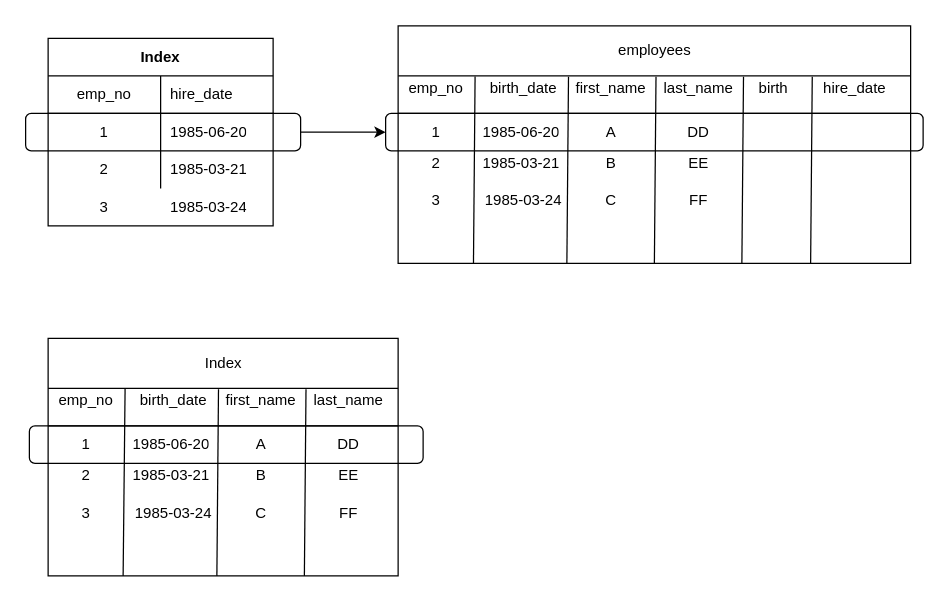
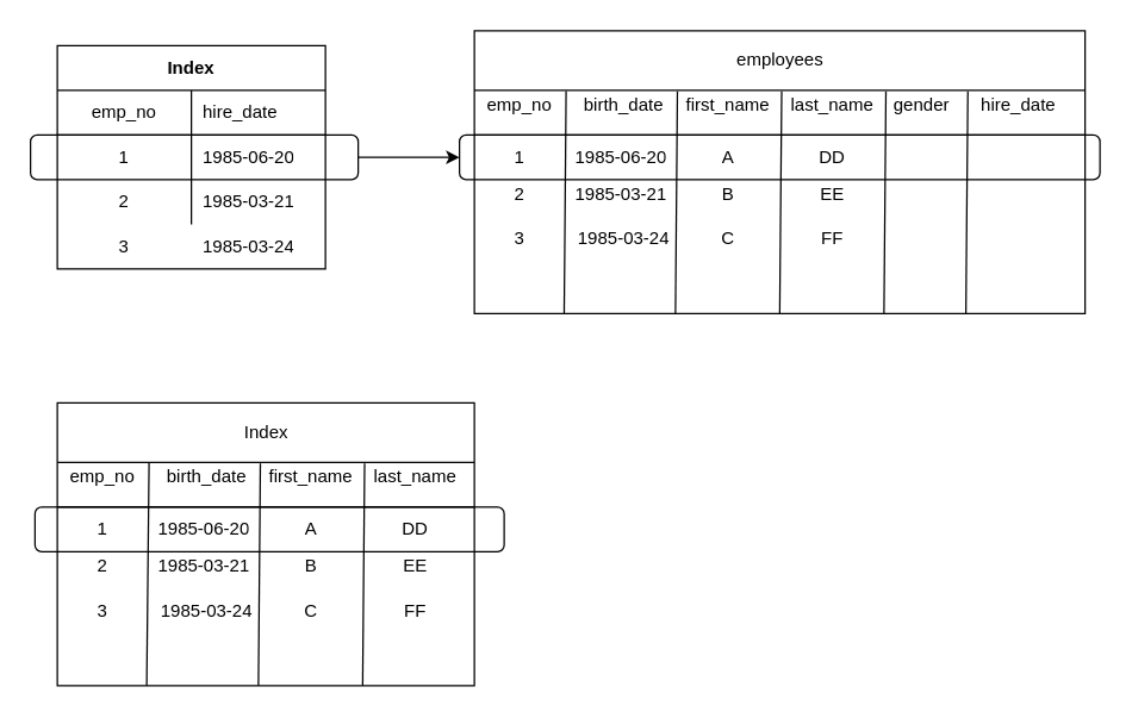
  <mxCell id="0" />
  <mxCell id="1" parent="0" />
  <mxCell id="2" value="Index" style="shape=table;html=1;whiteSpace=wrap;startSize=30;container=1;collapsible=0;childLayout=tableLayout;fixedRows=1;rowLines=0;fontStyle=1;align=center;" vertex="1" parent="1"><mxGeometry x="38" y="30" width="180" height="150" as="geometry" /></mxCell>
  <mxCell id="3" value="" style="shape=partialRectangle;html=1;whiteSpace=wrap;collapsible=0;dropTarget=0;pointerEvents=0;fillColor=none;top=0;left=0;bottom=1;right=0;points=[[0,0.5],[1,0.5]];portConstraint=eastwest;" vertex="1" parent="2"><mxGeometry y="30" width="180" height="30" as="geometry" /></mxCell>
  <mxCell id="4" value="emp_no" style="shape=partialRectangle;html=1;whiteSpace=wrap;connectable=0;fillColor=none;top=0;left=0;bottom=0;right=0;overflow=hidden;" vertex="1" parent="3"><mxGeometry width="90" height="30" as="geometry" /></mxCell>
  <mxCell id="5" value="hire_date" style="shape=partialRectangle;html=1;whiteSpace=wrap;connectable=0;fillColor=none;top=0;left=0;bottom=0;right=0;align=left;spacingLeft=6;overflow=hidden;" vertex="1" parent="3"><mxGeometry x="90" width="90" height="30" as="geometry" /></mxCell>
  <mxCell id="6" value="" style="shape=partialRectangle;html=1;whiteSpace=wrap;collapsible=0;dropTarget=0;pointerEvents=0;fillColor=none;top=0;left=0;bottom=0;right=0;points=[[0,0.5],[1,0.5]];portConstraint=eastwest;" vertex="1" parent="2"><mxGeometry y="60" width="180" height="30" as="geometry" /></mxCell>
  <mxCell id="7" value="1" style="shape=partialRectangle;html=1;whiteSpace=wrap;connectable=0;fillColor=none;top=0;left=0;bottom=0;right=0;overflow=hidden;" vertex="1" parent="6"><mxGeometry width="90" height="30" as="geometry" /></mxCell>
  <mxCell id="8" value="1985-06-20" style="shape=partialRectangle;html=1;whiteSpace=wrap;connectable=0;fillColor=none;top=0;left=0;bottom=0;right=0;align=left;spacingLeft=6;overflow=hidden;" vertex="1" parent="6"><mxGeometry x="90" width="90" height="30" as="geometry" /></mxCell>
  <mxCell id="9" value="" style="shape=partialRectangle;html=1;whiteSpace=wrap;collapsible=0;dropTarget=0;pointerEvents=0;fillColor=none;top=0;left=0;bottom=0;right=0;points=[[0,0.5],[1,0.5]];portConstraint=eastwest;" vertex="1" parent="2"><mxGeometry y="90" width="180" height="30" as="geometry" /></mxCell>
  <mxCell id="10" value="2" style="shape=partialRectangle;html=1;whiteSpace=wrap;connectable=0;fillColor=none;top=0;left=0;bottom=0;right=0;overflow=hidden;" vertex="1" parent="9"><mxGeometry width="90" height="30" as="geometry" /></mxCell>
  <mxCell id="11" value="1985-03-21" style="shape=partialRectangle;html=1;whiteSpace=wrap;connectable=0;fillColor=none;top=0;left=0;bottom=0;right=0;align=left;spacingLeft=6;overflow=hidden;" vertex="1" parent="9"><mxGeometry x="90" width="90" height="30" as="geometry" /></mxCell>
  <mxCell id="12" value="" style="shape=partialRectangle;html=1;whiteSpace=wrap;collapsible=0;dropTarget=0;pointerEvents=0;fillColor=none;top=0;left=0;bottom=0;right=0;points=[[0,0.5],[1,0.5]];portConstraint=eastwest;" vertex="1" parent="1"><mxGeometry x="38" y="150" width="180" height="30" as="geometry" /></mxCell>
  <mxCell id="13" value="3" style="shape=partialRectangle;html=1;whiteSpace=wrap;connectable=0;fillColor=none;top=0;left=0;bottom=0;right=0;overflow=hidden;" vertex="1" parent="12"><mxGeometry width="90" height="30" as="geometry" /></mxCell>
  <mxCell id="14" value="1985-03-24" style="shape=partialRectangle;html=1;whiteSpace=wrap;connectable=0;fillColor=none;top=0;left=0;bottom=0;right=0;align=left;spacingLeft=6;overflow=hidden;" vertex="1" parent="12"><mxGeometry x="90" width="90" height="30" as="geometry" /></mxCell>
  <mxCell id="15" value="" style="whiteSpace=wrap;html=1;" vertex="1" parent="1"><mxGeometry x="318" y="20" width="410" height="190" as="geometry" /></mxCell>
  <mxCell id="16" value="" style="endArrow=none;html=1;exitX=0;exitY=0.25;exitDx=0;exitDy=0;" edge="1" parent="1"><mxGeometry width="50" height="50" relative="1" as="geometry"><mxPoint x="318" y="60" as="sourcePoint" /><mxPoint x="728" y="60" as="targetPoint" /><Array as="points"><mxPoint x="488" y="60" /></Array></mxGeometry></mxCell>
  <mxCell id="17" value="employees" style="text;html=1;align=center;verticalAlign=middle;resizable=0;points=[];autosize=1;" vertex="1" parent="1"><mxGeometry x="488" y="30" width="70" height="20" as="geometry" /></mxCell>
  <mxCell id="18" value="emp_no" style="text;html=1;align=center;verticalAlign=middle;resizable=0;points=[];autosize=1;" vertex="1" parent="1"><mxGeometry x="318" y="60" width="60" height="20" as="geometry" /></mxCell>
  <mxCell id="19" value="birth_date" style="text;html=1;align=center;verticalAlign=middle;resizable=0;points=[];autosize=1;" vertex="1" parent="1"><mxGeometry x="383" y="60" width="70" height="20" as="geometry" /></mxCell>
  <mxCell id="20" value="first_name" style="text;html=1;align=center;verticalAlign=middle;resizable=0;points=[];autosize=1;" vertex="1" parent="1"><mxGeometry x="453" y="60" width="70" height="20" as="geometry" /></mxCell>
  <mxCell id="21" value="last_name" style="text;html=1;align=center;verticalAlign=middle;resizable=0;points=[];autosize=1;" vertex="1" parent="1"><mxGeometry x="523" y="60" width="70" height="20" as="geometry" /></mxCell>
- <mxCell id="22" value="birth" style="text;html=1;align=center;verticalAlign=middle;resizable=0;points=[];autosize=1;" vertex="1" parent="1"><mxGeometry x="593" y="60" width="50" height="20" as="geometry" /></mxCell>
+ <mxCell id="22" value="gender" style="text;html=1;align=center;verticalAlign=middle;resizable=0;points=[];autosize=1;" vertex="1" parent="1"><mxGeometry x="593" y="60" width="50" height="20" as="geometry" /></mxCell>
  <mxCell id="23" value="hire_date" style="text;html=1;align=center;verticalAlign=middle;resizable=0;points=[];autosize=1;" vertex="1" parent="1"><mxGeometry x="648" y="60" width="70" height="20" as="geometry" /></mxCell>
  <mxCell id="24" value="" style="endArrow=none;html=1;entryX=-0.049;entryY=0.024;entryDx=0;entryDy=0;entryPerimeter=0;exitX=0.147;exitY=0.999;exitDx=0;exitDy=0;exitPerimeter=0;" edge="1" parent="1" source="15" target="19"><mxGeometry width="50" height="50" relative="1" as="geometry"><mxPoint x="498" y="230" as="sourcePoint" /><mxPoint x="548" y="180" as="targetPoint" /></mxGeometry></mxCell>
  <mxCell id="25" value="" style="endArrow=none;html=1;entryX=-0.049;entryY=0.024;entryDx=0;entryDy=0;entryPerimeter=0;exitX=0.147;exitY=0.999;exitDx=0;exitDy=0;exitPerimeter=0;" edge="1" parent="1"><mxGeometry width="50" height="50" relative="1" as="geometry"><mxPoint x="453" y="210" as="sourcePoint" /><mxPoint x="454.3" y="60.67" as="targetPoint" /></mxGeometry></mxCell>
  <mxCell id="26" value="" style="endArrow=none;html=1;entryX=-0.049;entryY=0.024;entryDx=0;entryDy=0;entryPerimeter=0;exitX=0.147;exitY=0.999;exitDx=0;exitDy=0;exitPerimeter=0;" edge="1" parent="1"><mxGeometry width="50" height="50" relative="1" as="geometry"><mxPoint x="523" y="210" as="sourcePoint" /><mxPoint x="524.3" y="60.67" as="targetPoint" /></mxGeometry></mxCell>
  <mxCell id="27" value="" style="endArrow=none;html=1;entryX=-0.049;entryY=0.024;entryDx=0;entryDy=0;entryPerimeter=0;exitX=0.147;exitY=0.999;exitDx=0;exitDy=0;exitPerimeter=0;" edge="1" parent="1"><mxGeometry width="50" height="50" relative="1" as="geometry"><mxPoint x="593" y="210" as="sourcePoint" /><mxPoint x="594.3" y="60.67" as="targetPoint" /></mxGeometry></mxCell>
  <mxCell id="28" value="" style="endArrow=none;html=1;entryX=-0.049;entryY=0.024;entryDx=0;entryDy=0;entryPerimeter=0;exitX=0.147;exitY=0.999;exitDx=0;exitDy=0;exitPerimeter=0;" edge="1" parent="1"><mxGeometry width="50" height="50" relative="1" as="geometry"><mxPoint x="648" y="210" as="sourcePoint" /><mxPoint x="649.3" y="60.67" as="targetPoint" /></mxGeometry></mxCell>
  <mxCell id="29" value="" style="endArrow=none;html=1;exitX=0;exitY=0.25;exitDx=0;exitDy=0;" edge="1" parent="1"><mxGeometry width="50" height="50" relative="1" as="geometry"><mxPoint x="318" y="90" as="sourcePoint" /><mxPoint x="728" y="90" as="targetPoint" /><Array as="points"><mxPoint x="488" y="90" /></Array></mxGeometry></mxCell>
  <mxCell id="30" value="1" style="text;html=1;align=center;verticalAlign=middle;resizable=0;points=[];autosize=1;" vertex="1" parent="1"><mxGeometry x="338" y="95" width="20" height="20" as="geometry" /></mxCell>
  <mxCell id="31" value="2" style="text;html=1;align=center;verticalAlign=middle;resizable=0;points=[];autosize=1;" vertex="1" parent="1"><mxGeometry x="338" y="120" width="20" height="20" as="geometry" /></mxCell>
  <mxCell id="32" value="3" style="text;html=1;align=center;verticalAlign=middle;resizable=0;points=[];autosize=1;" vertex="1" parent="1"><mxGeometry x="338" y="150" width="20" height="20" as="geometry" /></mxCell>
  <mxCell id="33" value="1985-06-20" style="shape=partialRectangle;html=1;whiteSpace=wrap;connectable=0;fillColor=none;top=0;left=0;bottom=0;right=0;align=left;spacingLeft=6;overflow=hidden;" vertex="1" parent="1"><mxGeometry x="378" y="90" width="90" height="30" as="geometry" /></mxCell>
  <mxCell id="34" value="1985-03-21" style="shape=partialRectangle;html=1;whiteSpace=wrap;connectable=0;fillColor=none;top=0;left=0;bottom=0;right=0;align=left;spacingLeft=6;overflow=hidden;" vertex="1" parent="1"><mxGeometry x="378" y="115" width="90" height="30" as="geometry" /></mxCell>
  <mxCell id="35" value="&lt;span style=&quot;text-align: left&quot;&gt;1985-03-24&lt;/span&gt;" style="text;html=1;align=center;verticalAlign=middle;resizable=0;points=[];autosize=1;" vertex="1" parent="1"><mxGeometry x="378" y="150" width="80" height="20" as="geometry" /></mxCell>
  <mxCell id="36" value="A" style="text;html=1;align=center;verticalAlign=middle;resizable=0;points=[];autosize=1;" vertex="1" parent="1"><mxGeometry x="478" y="95" width="20" height="20" as="geometry" /></mxCell>
  <mxCell id="37" value="B" style="text;html=1;align=center;verticalAlign=middle;resizable=0;points=[];autosize=1;" vertex="1" parent="1"><mxGeometry x="478" y="120" width="20" height="20" as="geometry" /></mxCell>
  <mxCell id="38" value="C" style="text;html=1;align=center;verticalAlign=middle;resizable=0;points=[];autosize=1;" vertex="1" parent="1"><mxGeometry x="478" y="150" width="20" height="20" as="geometry" /></mxCell>
  <mxCell id="39" value="DD" style="text;html=1;align=center;verticalAlign=middle;resizable=0;points=[];autosize=1;" vertex="1" parent="1"><mxGeometry x="543" y="95" width="30" height="20" as="geometry" /></mxCell>
  <mxCell id="40" value="EE" style="text;html=1;align=center;verticalAlign=middle;resizable=0;points=[];autosize=1;" vertex="1" parent="1"><mxGeometry x="543" y="120" width="30" height="20" as="geometry" /></mxCell>
  <mxCell id="41" value="FF" style="text;html=1;align=center;verticalAlign=middle;resizable=0;points=[];autosize=1;" vertex="1" parent="1"><mxGeometry x="543" y="150" width="30" height="20" as="geometry" /></mxCell>
  <mxCell id="42" style="edgeStyle=orthogonalEdgeStyle;rounded=0;orthogonalLoop=1;jettySize=auto;html=1;entryX=0;entryY=0.5;entryDx=0;entryDy=0;" edge="1" parent="1" source="43" target="44"><mxGeometry relative="1" as="geometry" /></mxCell>
  <mxCell id="43" value="" style="rounded=1;whiteSpace=wrap;html=1;fillColor=none;" vertex="1" parent="1"><mxGeometry x="20" y="90" width="220" height="30" as="geometry" /></mxCell>
  <mxCell id="44" value="" style="rounded=1;whiteSpace=wrap;html=1;fillColor=none;" vertex="1" parent="1"><mxGeometry x="308" y="90" width="430" height="30" as="geometry" /></mxCell>
  <mxCell id="45" value="" style="whiteSpace=wrap;html=1;" vertex="1" parent="1"><mxGeometry x="38" y="270" width="280" height="190" as="geometry" /></mxCell>
  <mxCell id="46" value="" style="endArrow=none;html=1;exitX=0;exitY=0.25;exitDx=0;exitDy=0;entryX=1.071;entryY=0;entryDx=0;entryDy=0;entryPerimeter=0;" edge="1" parent="1" target="51"><mxGeometry width="50" height="50" relative="1" as="geometry"><mxPoint x="38" y="310" as="sourcePoint" /><mxPoint x="448" y="310" as="targetPoint" /><Array as="points"><mxPoint x="208" y="310" /></Array></mxGeometry></mxCell>
  <mxCell id="47" value="Index" style="text;html=1;align=center;verticalAlign=middle;resizable=0;points=[];autosize=1;" vertex="1" parent="1"><mxGeometry x="158" y="280" width="40" height="20" as="geometry" /></mxCell>
  <mxCell id="48" value="emp_no" style="text;html=1;align=center;verticalAlign=middle;resizable=0;points=[];autosize=1;" vertex="1" parent="1"><mxGeometry x="38" y="310" width="60" height="20" as="geometry" /></mxCell>
  <mxCell id="49" value="birth_date" style="text;html=1;align=center;verticalAlign=middle;resizable=0;points=[];autosize=1;" vertex="1" parent="1"><mxGeometry x="103" y="310" width="70" height="20" as="geometry" /></mxCell>
  <mxCell id="50" value="first_name" style="text;html=1;align=center;verticalAlign=middle;resizable=0;points=[];autosize=1;" vertex="1" parent="1"><mxGeometry x="173" y="310" width="70" height="20" as="geometry" /></mxCell>
  <mxCell id="51" value="last_name" style="text;html=1;align=center;verticalAlign=middle;resizable=0;points=[];autosize=1;" vertex="1" parent="1"><mxGeometry x="243" y="310" width="70" height="20" as="geometry" /></mxCell>
  <mxCell id="52" value="" style="endArrow=none;html=1;entryX=-0.049;entryY=0.024;entryDx=0;entryDy=0;entryPerimeter=0;" edge="1" parent="1" target="49"><mxGeometry width="50" height="50" relative="1" as="geometry"><mxPoint x="98" y="460" as="sourcePoint" /><mxPoint x="268" y="430" as="targetPoint" /></mxGeometry></mxCell>
  <mxCell id="53" value="" style="endArrow=none;html=1;entryX=-0.049;entryY=0.024;entryDx=0;entryDy=0;entryPerimeter=0;exitX=0.147;exitY=0.999;exitDx=0;exitDy=0;exitPerimeter=0;" edge="1" parent="1"><mxGeometry width="50" height="50" relative="1" as="geometry"><mxPoint x="173" y="460" as="sourcePoint" /><mxPoint x="174.3" y="310.67" as="targetPoint" /></mxGeometry></mxCell>
  <mxCell id="54" value="" style="endArrow=none;html=1;entryX=-0.049;entryY=0.024;entryDx=0;entryDy=0;entryPerimeter=0;exitX=0.147;exitY=0.999;exitDx=0;exitDy=0;exitPerimeter=0;" edge="1" parent="1"><mxGeometry width="50" height="50" relative="1" as="geometry"><mxPoint x="243" y="460" as="sourcePoint" /><mxPoint x="244.3" y="310.67" as="targetPoint" /></mxGeometry></mxCell>
  <mxCell id="55" value="" style="endArrow=none;html=1;exitX=0;exitY=0.25;exitDx=0;exitDy=0;" edge="1" parent="1"><mxGeometry width="50" height="50" relative="1" as="geometry"><mxPoint x="38" y="340" as="sourcePoint" /><mxPoint x="318" y="340" as="targetPoint" /><Array as="points"><mxPoint x="208" y="340" /></Array></mxGeometry></mxCell>
  <mxCell id="56" value="1" style="text;html=1;align=center;verticalAlign=middle;resizable=0;points=[];autosize=1;" vertex="1" parent="1"><mxGeometry x="58" y="345" width="20" height="20" as="geometry" /></mxCell>
  <mxCell id="57" value="2" style="text;html=1;align=center;verticalAlign=middle;resizable=0;points=[];autosize=1;" vertex="1" parent="1"><mxGeometry x="58" y="370" width="20" height="20" as="geometry" /></mxCell>
  <mxCell id="58" value="3" style="text;html=1;align=center;verticalAlign=middle;resizable=0;points=[];autosize=1;" vertex="1" parent="1"><mxGeometry x="58" y="400" width="20" height="20" as="geometry" /></mxCell>
  <mxCell id="59" value="1985-06-20" style="shape=partialRectangle;html=1;whiteSpace=wrap;connectable=0;fillColor=none;top=0;left=0;bottom=0;right=0;align=left;spacingLeft=6;overflow=hidden;" vertex="1" parent="1"><mxGeometry x="98" y="340" width="90" height="30" as="geometry" /></mxCell>
  <mxCell id="60" value="1985-03-21" style="shape=partialRectangle;html=1;whiteSpace=wrap;connectable=0;fillColor=none;top=0;left=0;bottom=0;right=0;align=left;spacingLeft=6;overflow=hidden;" vertex="1" parent="1"><mxGeometry x="98" y="365" width="90" height="30" as="geometry" /></mxCell>
  <mxCell id="61" value="&lt;span style=&quot;text-align: left&quot;&gt;1985-03-24&lt;/span&gt;" style="text;html=1;align=center;verticalAlign=middle;resizable=0;points=[];autosize=1;" vertex="1" parent="1"><mxGeometry x="98" y="400" width="80" height="20" as="geometry" /></mxCell>
  <mxCell id="62" value="A" style="text;html=1;align=center;verticalAlign=middle;resizable=0;points=[];autosize=1;" vertex="1" parent="1"><mxGeometry x="198" y="345" width="20" height="20" as="geometry" /></mxCell>
  <mxCell id="63" value="B" style="text;html=1;align=center;verticalAlign=middle;resizable=0;points=[];autosize=1;" vertex="1" parent="1"><mxGeometry x="198" y="370" width="20" height="20" as="geometry" /></mxCell>
  <mxCell id="64" value="C" style="text;html=1;align=center;verticalAlign=middle;resizable=0;points=[];autosize=1;" vertex="1" parent="1"><mxGeometry x="198" y="400" width="20" height="20" as="geometry" /></mxCell>
  <mxCell id="65" value="DD" style="text;html=1;align=center;verticalAlign=middle;resizable=0;points=[];autosize=1;" vertex="1" parent="1"><mxGeometry x="263" y="345" width="30" height="20" as="geometry" /></mxCell>
  <mxCell id="66" value="EE" style="text;html=1;align=center;verticalAlign=middle;resizable=0;points=[];autosize=1;" vertex="1" parent="1"><mxGeometry x="263" y="370" width="30" height="20" as="geometry" /></mxCell>
  <mxCell id="67" value="FF" style="text;html=1;align=center;verticalAlign=middle;resizable=0;points=[];autosize=1;" vertex="1" parent="1"><mxGeometry x="263" y="400" width="30" height="20" as="geometry" /></mxCell>
  <mxCell id="68" value="" style="rounded=1;whiteSpace=wrap;html=1;fillColor=none;" vertex="1" parent="1"><mxGeometry x="23" y="340" width="315" height="30" as="geometry" /></mxCell>
